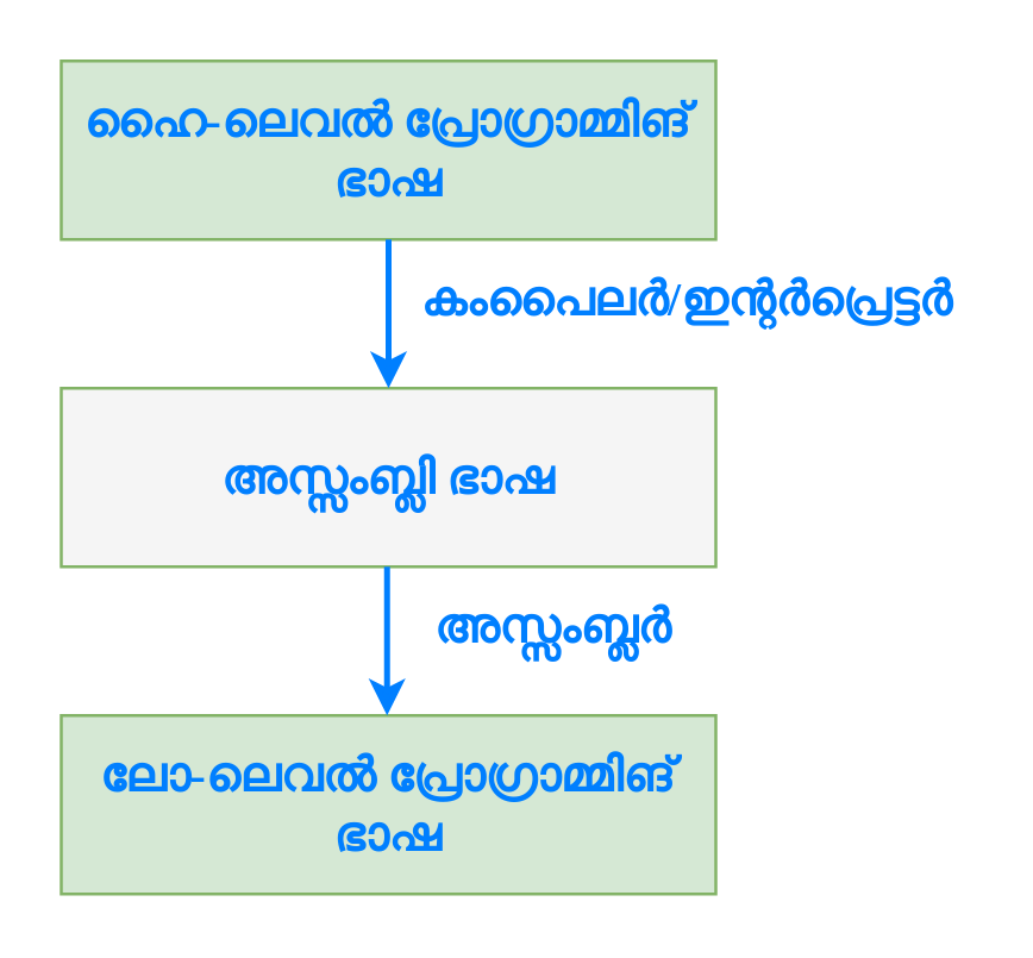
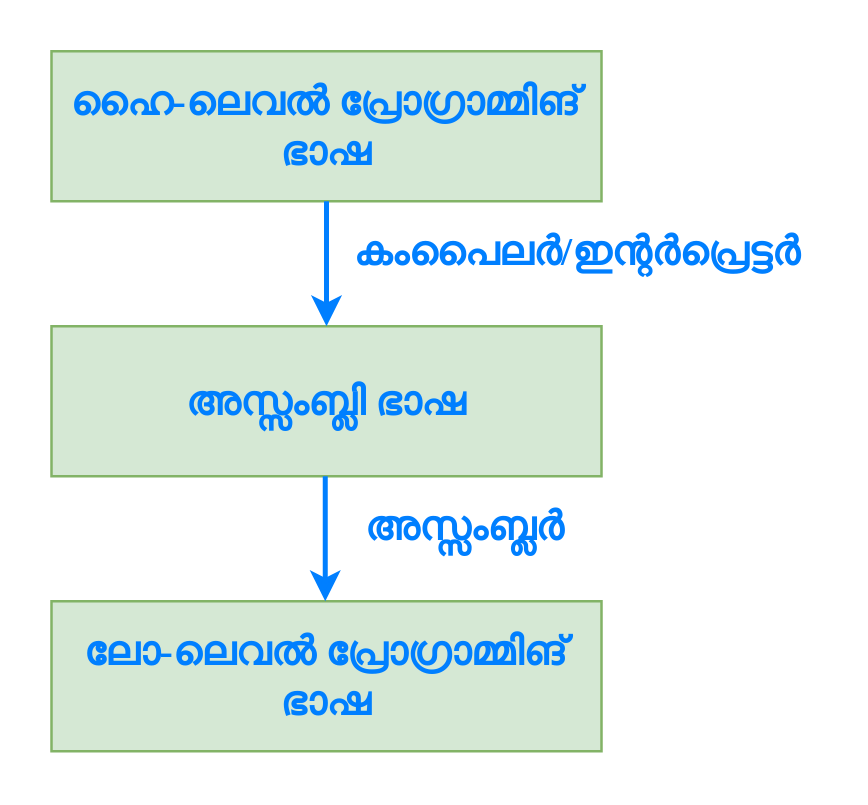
  <mxCell id="0" />
  <mxCell id="1" parent="0" />
  <mxCell id="2" value="&lt;font face=&quot;Gayathri&quot; data-font-src=&quot;https://fonts.googleapis.com/css?family=Gayathri&quot; style=&quot;font-size: 16px&quot; color=&quot;#007fff&quot;&gt;&lt;b&gt;ഹൈ-ലെവല്‍ പ്രോഗ്രാമ്മിങ് ഭാഷ&lt;/b&gt;&lt;/font&gt;" style="rounded=0;whiteSpace=wrap;html=1;fillColor=#d5e8d4;strokeColor=#82b366;" vertex="1" parent="1"><mxGeometry x="20" y="20" width="220" height="60" as="geometry" /></mxCell>
- <mxCell id="3" value="&lt;font face=&quot;Gayathri&quot; data-font-src=&quot;https://fonts.googleapis.com/css?family=Gayathri&quot; style=&quot;font-size: 16px&quot; color=&quot;#007fff&quot;&gt;&lt;b&gt;അസ്സംബ്ലി ഭാഷ&lt;/b&gt;&lt;/font&gt;" style="rounded=0;whiteSpace=wrap;html=1;fillColor=#f5f5f5;strokeColor=#82b366;" vertex="1" parent="1"><mxGeometry x="20" y="130" width="220" height="60" as="geometry" /></mxCell>
+ <mxCell id="3" value="&lt;font face=&quot;Gayathri&quot; data-font-src=&quot;https://fonts.googleapis.com/css?family=Gayathri&quot; style=&quot;font-size: 16px&quot; color=&quot;#007fff&quot;&gt;&lt;b&gt;അസ്സംബ്ലി ഭാഷ&lt;/b&gt;&lt;/font&gt;" style="rounded=0;whiteSpace=wrap;html=1;fillColor=#d5e8d4;strokeColor=#82b366;" vertex="1" parent="1"><mxGeometry x="20" y="130" width="220" height="60" as="geometry" /></mxCell>
  <mxCell id="4" value="&lt;font face=&quot;Gayathri&quot; data-font-src=&quot;https://fonts.googleapis.com/css?family=Gayathri&quot; size=&quot;1&quot; color=&quot;#007fff&quot;&gt;&lt;b style=&quot;font-size: 16px&quot;&gt;ലോ-ലെവല്‍ പ്രോഗ്രാമ്മിങ് ഭാഷ&lt;/b&gt;&lt;/font&gt;" style="rounded=0;whiteSpace=wrap;html=1;fillColor=#d5e8d4;strokeColor=#82b366;" vertex="1" parent="1"><mxGeometry x="20" y="240" width="220" height="60" as="geometry" /></mxCell>
  <mxCell id="5" value="" style="endArrow=classic;html=1;rounded=0;exitX=0.5;exitY=1;exitDx=0;exitDy=0;strokeWidth=2;strokeColor=#007FFF;" edge="1" parent="1" source="2" target="3"><mxGeometry width="50" height="50" relative="1" as="geometry"><mxPoint x="190" y="280" as="sourcePoint" /><mxPoint x="240" y="230" as="targetPoint" /></mxGeometry></mxCell>
  <mxCell id="6" value="" style="endArrow=classic;html=1;rounded=0;exitX=0.5;exitY=1;exitDx=0;exitDy=0;strokeWidth=2;strokeColor=#007FFF;" edge="1" parent="1"><mxGeometry width="50" height="50" relative="1" as="geometry"><mxPoint x="129.5" y="190" as="sourcePoint" /><mxPoint x="129.5" y="240" as="targetPoint" /></mxGeometry></mxCell>
  <mxCell id="7" value="&lt;b&gt;കംപൈലര്‍/ഇന്റര്‍പ്രെട്ടര്‍&lt;/b&gt;" style="text;html=1;align=center;verticalAlign=middle;resizable=0;points=[];autosize=1;strokeColor=none;fillColor=none;fontSize=16;fontFamily=Gayathri;fontColor=#007FFF;" vertex="1" parent="1"><mxGeometry x="135" y="90" width="190" height="20" as="geometry" /></mxCell>
  <mxCell id="8" value="&lt;b&gt;അസ്സംബ്ലര്‍&lt;/b&gt;" style="text;html=1;align=center;verticalAlign=middle;resizable=0;points=[];autosize=1;strokeColor=none;fillColor=none;fontSize=16;fontFamily=Gayathri;fontColor=#007FFF;" vertex="1" parent="1"><mxGeometry x="140" y="200" width="90" height="20" as="geometry" /></mxCell>
